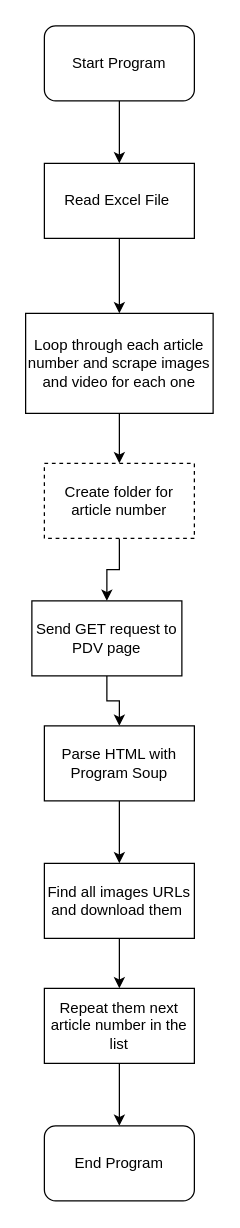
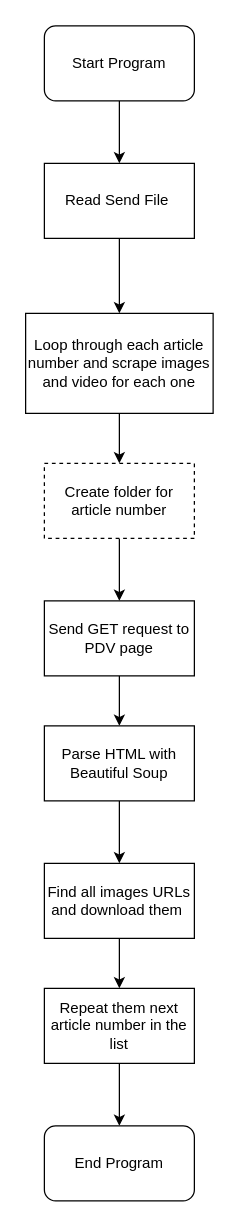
  <mxCell id="0" />
  <mxCell id="1" parent="0" />
  <mxCell id="2" style="edgeStyle=orthogonalEdgeStyle;rounded=0;orthogonalLoop=1;jettySize=auto;html=1;exitX=0.5;exitY=1;exitDx=0;exitDy=0;entryX=0.5;entryY=0;entryDx=0;entryDy=0;" edge="1" parent="1" source="3" target="5"><mxGeometry relative="1" as="geometry" /></mxCell>
  <mxCell id="3" value="Start Program" style="rounded=1;whiteSpace=wrap;html=1;" vertex="1" parent="1"><mxGeometry x="35" y="20" width="120" height="60" as="geometry" /></mxCell>
  <mxCell id="4" style="edgeStyle=orthogonalEdgeStyle;rounded=0;orthogonalLoop=1;jettySize=auto;html=1;exitX=0.5;exitY=1;exitDx=0;exitDy=0;entryX=0.5;entryY=0;entryDx=0;entryDy=0;" edge="1" parent="1" source="5" target="7"><mxGeometry relative="1" as="geometry" /></mxCell>
- <mxCell id="5" value="Read Excel File&amp;nbsp;" style="rounded=0;whiteSpace=wrap;html=1;" vertex="1" parent="1"><mxGeometry x="35" y="130" width="120" height="60" as="geometry" /></mxCell>
+ <mxCell id="5" value="Read Send File&amp;nbsp;" style="rounded=0;whiteSpace=wrap;html=1;" vertex="1" parent="1"><mxGeometry x="35" y="130" width="120" height="60" as="geometry" /></mxCell>
  <mxCell id="6" style="edgeStyle=orthogonalEdgeStyle;rounded=0;orthogonalLoop=1;jettySize=auto;html=1;exitX=0.5;exitY=1;exitDx=0;exitDy=0;entryX=0.5;entryY=0;entryDx=0;entryDy=0;" edge="1" parent="1" source="7" target="9"><mxGeometry relative="1" as="geometry" /></mxCell>
  <mxCell id="7" value="Loop through each article number and scrape images and video for each one" style="rounded=0;whiteSpace=wrap;html=1;" vertex="1" parent="1"><mxGeometry x="20" y="250" width="150" height="80" as="geometry" /></mxCell>
  <mxCell id="8" style="edgeStyle=orthogonalEdgeStyle;rounded=0;orthogonalLoop=1;jettySize=auto;html=1;exitX=0.5;exitY=1;exitDx=0;exitDy=0;entryX=0.5;entryY=0;entryDx=0;entryDy=0;" edge="1" parent="1" source="9" target="11"><mxGeometry relative="1" as="geometry" /></mxCell>
  <mxCell id="9" value="Create folder for article number" style="rounded=0;whiteSpace=wrap;html=1;dashed=1;" vertex="1" parent="1"><mxGeometry x="35" y="370" width="120" height="60" as="geometry" /></mxCell>
  <mxCell id="10" style="edgeStyle=orthogonalEdgeStyle;rounded=0;orthogonalLoop=1;jettySize=auto;html=1;exitX=0.5;exitY=1;exitDx=0;exitDy=0;entryX=0.5;entryY=0;entryDx=0;entryDy=0;" edge="1" parent="1" source="11" target="13"><mxGeometry relative="1" as="geometry" /></mxCell>
- <mxCell id="11" value="Send GET request to PDV page" style="rounded=0;whiteSpace=wrap;html=1;" vertex="1" parent="1"><mxGeometry x="25" y="480" width="120" height="60" as="geometry" /></mxCell>
+ <mxCell id="11" value="Send GET request to PDV page" style="rounded=0;whiteSpace=wrap;html=1;" vertex="1" parent="1"><mxGeometry x="35" y="480" width="120" height="60" as="geometry" /></mxCell>
  <mxCell id="12" style="edgeStyle=orthogonalEdgeStyle;rounded=0;orthogonalLoop=1;jettySize=auto;html=1;exitX=0.5;exitY=1;exitDx=0;exitDy=0;entryX=0.5;entryY=0;entryDx=0;entryDy=0;" edge="1" parent="1" source="13" target="15"><mxGeometry relative="1" as="geometry" /></mxCell>
- <mxCell id="13" value="Parse HTML with Program Soup" style="rounded=0;whiteSpace=wrap;html=1;" vertex="1" parent="1"><mxGeometry x="35" y="580" width="120" height="60" as="geometry" /></mxCell>
+ <mxCell id="13" value="Parse HTML with Beautiful Soup" style="rounded=0;whiteSpace=wrap;html=1;" vertex="1" parent="1"><mxGeometry x="35" y="580" width="120" height="60" as="geometry" /></mxCell>
  <mxCell id="14" style="edgeStyle=orthogonalEdgeStyle;rounded=0;orthogonalLoop=1;jettySize=auto;html=1;exitX=0.5;exitY=1;exitDx=0;exitDy=0;entryX=0.5;entryY=0;entryDx=0;entryDy=0;" edge="1" parent="1" source="15" target="17"><mxGeometry relative="1" as="geometry" /></mxCell>
  <mxCell id="15" value="Find all images URLs and download them&amp;nbsp;" style="rounded=0;whiteSpace=wrap;html=1;" vertex="1" parent="1"><mxGeometry x="35" y="690" width="120" height="60" as="geometry" /></mxCell>
  <mxCell id="16" style="edgeStyle=orthogonalEdgeStyle;rounded=0;orthogonalLoop=1;jettySize=auto;html=1;exitX=0.5;exitY=1;exitDx=0;exitDy=0;entryX=0.5;entryY=0;entryDx=0;entryDy=0;" edge="1" parent="1" source="17" target="18"><mxGeometry relative="1" as="geometry" /></mxCell>
  <mxCell id="17" value="Repeat them next article number in the list" style="rounded=0;whiteSpace=wrap;html=1;" vertex="1" parent="1"><mxGeometry x="35" y="790" width="120" height="60" as="geometry" /></mxCell>
  <mxCell id="18" value="End Program" style="rounded=1;whiteSpace=wrap;html=1;" vertex="1" parent="1"><mxGeometry x="35" y="900" width="120" height="60" as="geometry" /></mxCell>
